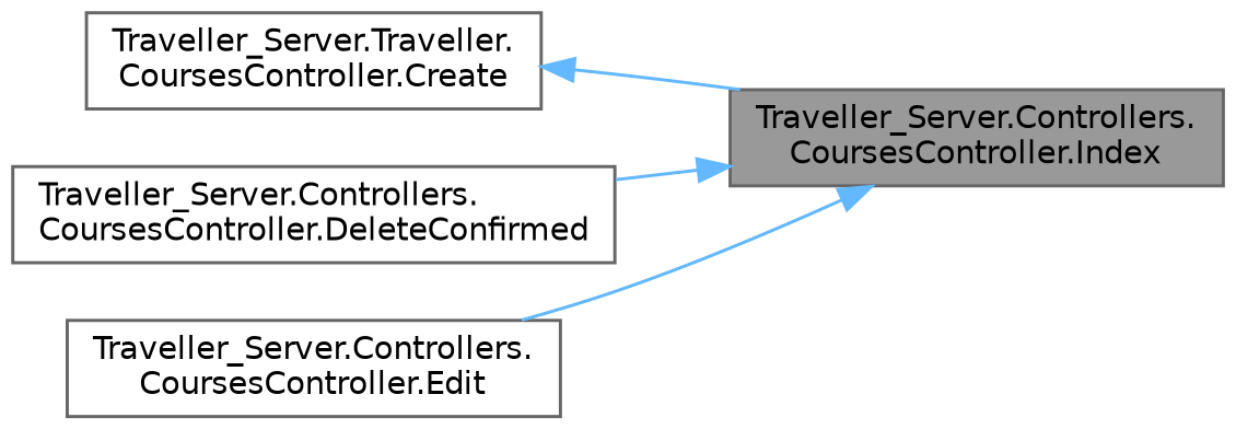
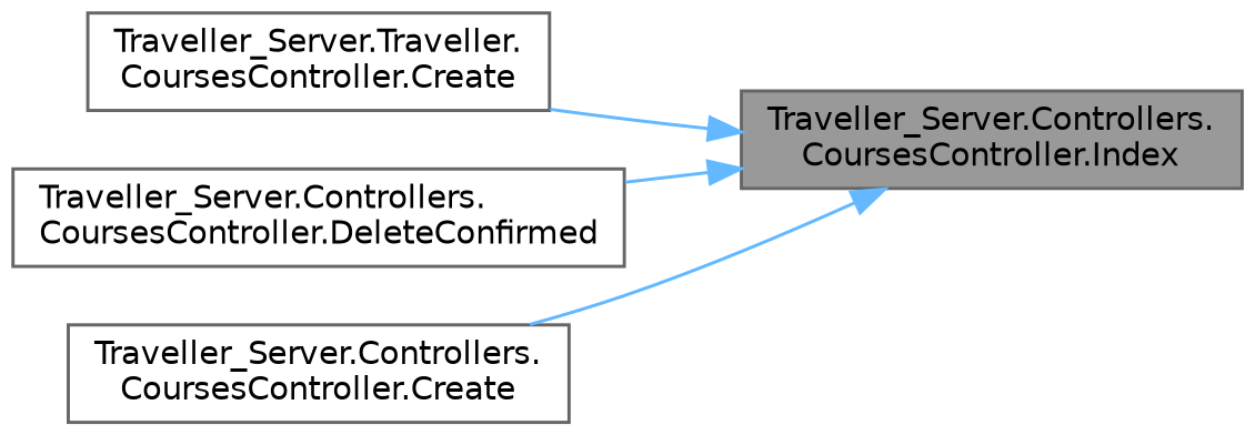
  digraph {
    rankdir=RL
    node [color=grey40 fillcolor=white fontname=Helvetica fontsize=10 shape=box style=filled]
    edge [color=steelblue1 dir=back fontname=Helvetica fontsize=10 labelfontname=Helvetica labelfontsize=10 style=solid]
    n1 [color=gray40 fillcolor=grey60 fontcolor=black height=0.2 label="Traveller_Server.Controllers.\lCoursesController.Index" width=0.4]
    n2 [height=0.2 label="Traveller_Server.Traveller.\lCoursesController.Create" width=0.4]
    n3 [height=0.2 label="Traveller_Server.Controllers.\lCoursesController.DeleteConfirmed" width=0.4]
-   n4 [height=0.2 label="Traveller_Server.Controllers.\lCoursesController.Edit" width=0.4]
-   n2 -> n1
+   n4 [height=0.2 label="Traveller_Server.Controllers.\lCoursesController.Create" width=0.4]
+   n1 -> n2
    n1 -> n3
    n1 -> n4
  }
